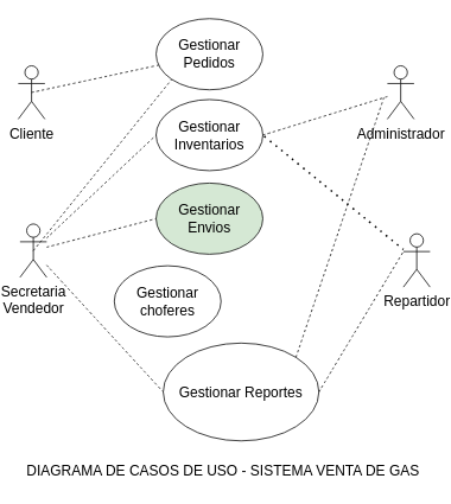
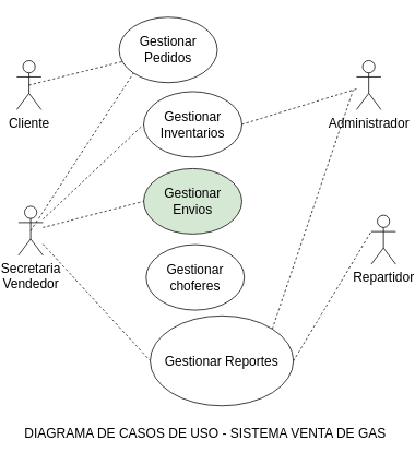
  <mxCell id="0" />
  <mxCell id="1" parent="0" />
  <mxCell id="2" value="Cliente" style="shape=umlActor;verticalLabelPosition=bottom;verticalAlign=top;html=1;outlineConnect=0;fontSize=16;" vertex="1" parent="1"><mxGeometry x="20" y="73" width="30" height="60" as="geometry" /></mxCell>
  <mxCell id="3" value="Secretaria&lt;br&gt;Vendedor" style="shape=umlActor;verticalLabelPosition=bottom;verticalAlign=top;html=1;outlineConnect=0;fontSize=16;" vertex="1" parent="1"><mxGeometry x="22" y="251" width="30" height="60" as="geometry" /></mxCell>
  <mxCell id="4" value="Administrador" style="shape=umlActor;verticalLabelPosition=bottom;verticalAlign=top;html=1;outlineConnect=0;fontSize=16;" vertex="1" parent="1"><mxGeometry x="435" y="73" width="30" height="60" as="geometry" /></mxCell>
  <mxCell id="5" value="Repartidor" style="shape=umlActor;verticalLabelPosition=bottom;verticalAlign=top;html=1;outlineConnect=0;fontSize=16;" vertex="1" parent="1"><mxGeometry x="453" y="262" width="30" height="60" as="geometry" /></mxCell>
- <mxCell id="6" value="Gestionar Pedidos" style="ellipse;whiteSpace=wrap;html=1;fontSize=16;" vertex="1" parent="1"><mxGeometry x="175" y="20" width="120" height="80" as="geometry" /></mxCell>
+ <mxCell id="6" value="Gestionar Pedidos" style="ellipse;whiteSpace=wrap;html=1;fontSize=16;" vertex="1" parent="1"><mxGeometry x="145" y="20" width="120" height="80" as="geometry" /></mxCell>
  <mxCell id="7" value="" style="endArrow=none;dashed=1;html=1;rounded=0;fontSize=12;startSize=8;endSize=8;curved=1;exitX=0.5;exitY=0.5;exitDx=0;exitDy=0;exitPerimeter=0;" edge="1" parent="1" source="2" target="6"><mxGeometry width="50" height="50" relative="1" as="geometry"><mxPoint x="220" y="373" as="sourcePoint" /><mxPoint x="270" y="323" as="targetPoint" /></mxGeometry></mxCell>
  <mxCell id="8" value="" style="endArrow=none;dashed=1;html=1;rounded=0;fontSize=12;startSize=8;endSize=8;curved=1;exitX=0.5;exitY=0.5;exitDx=0;exitDy=0;exitPerimeter=0;entryX=0;entryY=1;entryDx=0;entryDy=0;" edge="1" parent="1" source="3" target="6"><mxGeometry width="50" height="50" relative="1" as="geometry"><mxPoint x="220" y="373" as="sourcePoint" /><mxPoint x="270" y="323" as="targetPoint" /></mxGeometry></mxCell>
  <mxCell id="9" value="Gestionar Inventarios" style="ellipse;whiteSpace=wrap;html=1;fontSize=16;" vertex="1" parent="1"><mxGeometry x="175" y="111" width="120" height="80" as="geometry" /></mxCell>
  <mxCell id="10" value="" style="endArrow=none;dashed=1;html=1;rounded=0;fontSize=12;startSize=8;endSize=8;curved=1;exitX=1;exitY=0.5;exitDx=0;exitDy=0;" edge="1" parent="1" source="9" target="4"><mxGeometry width="50" height="50" relative="1" as="geometry"><mxPoint x="220" y="364" as="sourcePoint" /><mxPoint x="270" y="314" as="targetPoint" /></mxGeometry></mxCell>
  <mxCell id="11" value="" style="endArrow=none;dashed=1;html=1;rounded=0;fontSize=12;startSize=8;endSize=8;curved=1;entryX=0;entryY=0.5;entryDx=0;entryDy=0;" edge="1" parent="1" source="3" target="9"><mxGeometry width="50" height="50" relative="1" as="geometry"><mxPoint x="220" y="364" as="sourcePoint" /><mxPoint x="270" y="314" as="targetPoint" /></mxGeometry></mxCell>
- <mxCell id="12" value="" style="endArrow=none;dashed=1;html=1;dashPattern=1 3;strokeWidth=2;rounded=0;fontSize=12;startSize=8;endSize=8;curved=1;entryX=1;entryY=0.5;entryDx=0;entryDy=0;" edge="1" parent="1" source="5" target="9"><mxGeometry width="50" height="50" relative="1" as="geometry"><mxPoint x="220" y="364" as="sourcePoint" /><mxPoint x="270" y="314" as="targetPoint" /></mxGeometry></mxCell>
  <mxCell id="13" value="Gestionar Envios" style="ellipse;whiteSpace=wrap;html=1;fontSize=16;fillColor=#d5e8d4;" vertex="1" parent="1"><mxGeometry x="175" y="205" width="120" height="80" as="geometry" /></mxCell>
  <mxCell id="14" value="" style="endArrow=none;dashed=1;html=1;rounded=0;fontSize=12;startSize=8;endSize=8;curved=1;entryX=0;entryY=0.5;entryDx=0;entryDy=0;" edge="1" parent="1" source="3" target="13"><mxGeometry width="50" height="50" relative="1" as="geometry"><mxPoint x="220" y="355" as="sourcePoint" /><mxPoint x="270" y="305" as="targetPoint" /></mxGeometry></mxCell>
  <mxCell id="15" value="Gestionar Reportes" style="ellipse;whiteSpace=wrap;html=1;fontSize=16;" vertex="1" parent="1"><mxGeometry x="183" y="385" width="175" height="110" as="geometry" /></mxCell>
  <mxCell id="16" value="" style="endArrow=none;dashed=1;html=1;rounded=0;fontSize=12;startSize=8;endSize=8;curved=1;exitX=1;exitY=0;exitDx=0;exitDy=0;" edge="1" parent="1" source="15"><mxGeometry width="50" height="50" relative="1" as="geometry"><mxPoint x="220" y="346" as="sourcePoint" /><mxPoint x="431" y="109" as="targetPoint" /></mxGeometry></mxCell>
  <mxCell id="17" value="" style="endArrow=none;dashed=1;html=1;rounded=0;fontSize=12;startSize=8;endSize=8;curved=1;entryX=0;entryY=0.5;entryDx=0;entryDy=0;" edge="1" parent="1" source="3" target="15"><mxGeometry width="50" height="50" relative="1" as="geometry"><mxPoint x="220" y="346" as="sourcePoint" /><mxPoint x="270" y="296" as="targetPoint" /></mxGeometry></mxCell>
  <mxCell id="18" value="" style="endArrow=none;dashed=1;html=1;rounded=0;fontSize=12;startSize=8;endSize=8;curved=1;entryX=0;entryY=0.333;entryDx=0;entryDy=0;entryPerimeter=0;exitX=1;exitY=0.5;exitDx=0;exitDy=0;" edge="1" parent="1" source="15" target="5"><mxGeometry width="50" height="50" relative="1" as="geometry"><mxPoint x="220" y="346" as="sourcePoint" /><mxPoint x="270" y="296" as="targetPoint" /></mxGeometry></mxCell>
- <mxCell id="19" value="Gestionar choferes" style="ellipse;whiteSpace=wrap;html=1;fontSize=16;" vertex="1" parent="1"><mxGeometry x="128" y="298" width="120" height="80" as="geometry" /></mxCell>
+ <mxCell id="19" value="Gestionar choferes" style="ellipse;whiteSpace=wrap;html=1;fontSize=16;" vertex="1" parent="1"><mxGeometry x="178" y="298" width="120" height="80" as="geometry" /></mxCell>
  <mxCell id="20" value="DIAGRAMA DE CASOS DE USO - SISTEMA VENTA DE GAS" style="text;html=1;align=center;verticalAlign=middle;resizable=0;points=[];autosize=1;strokeColor=none;fillColor=none;fontSize=16;" vertex="1" parent="1"><mxGeometry x="20" y="513" width="460" height="31" as="geometry" /></mxCell>
